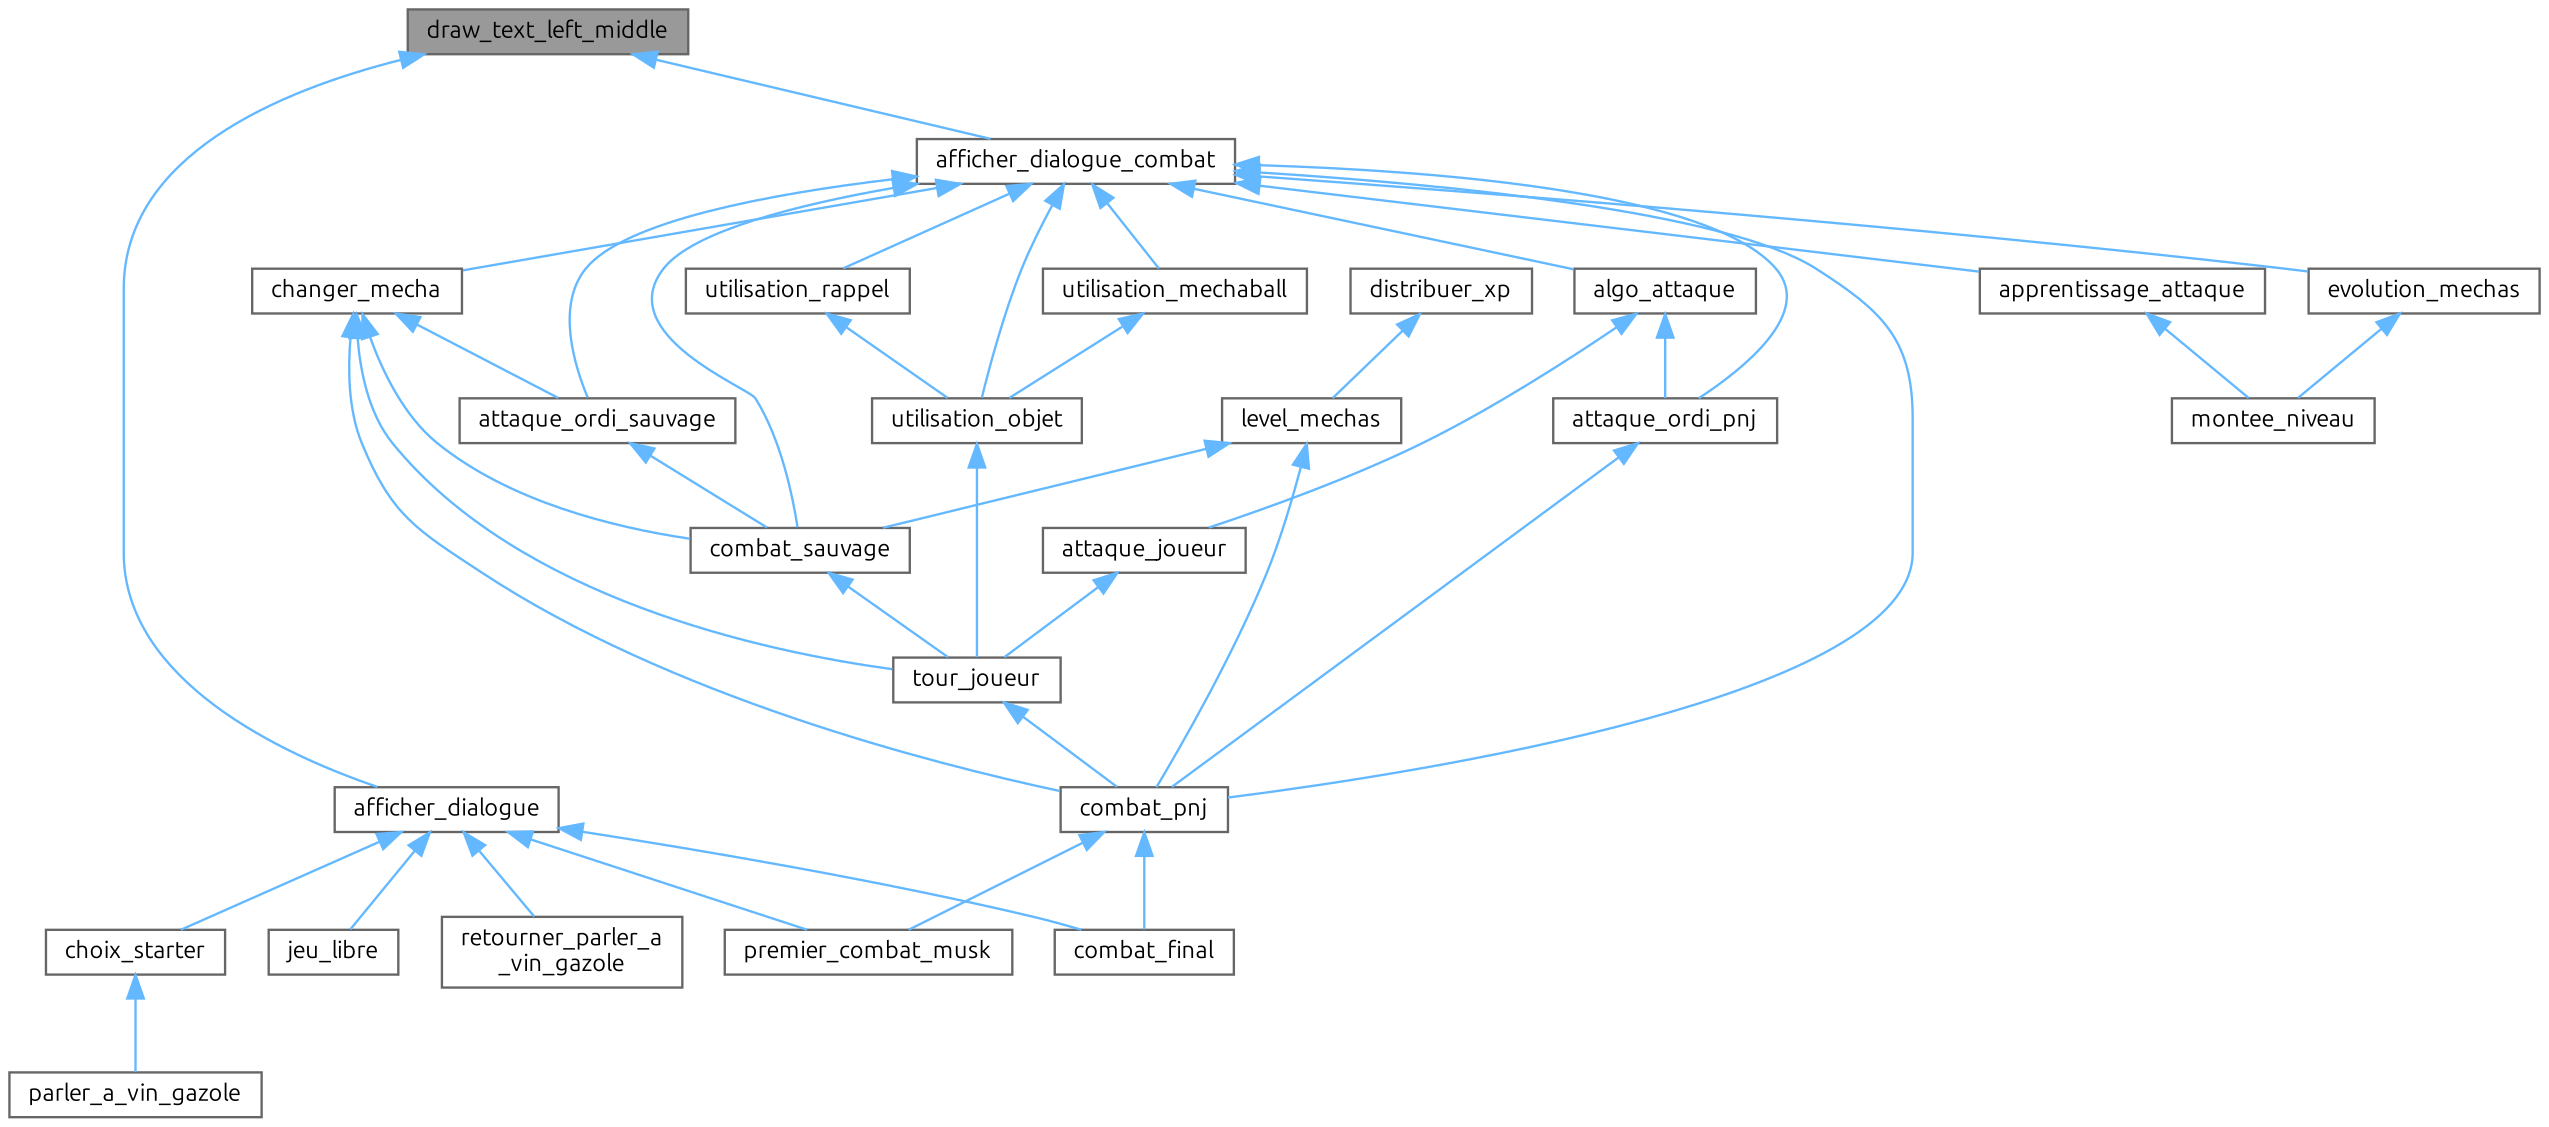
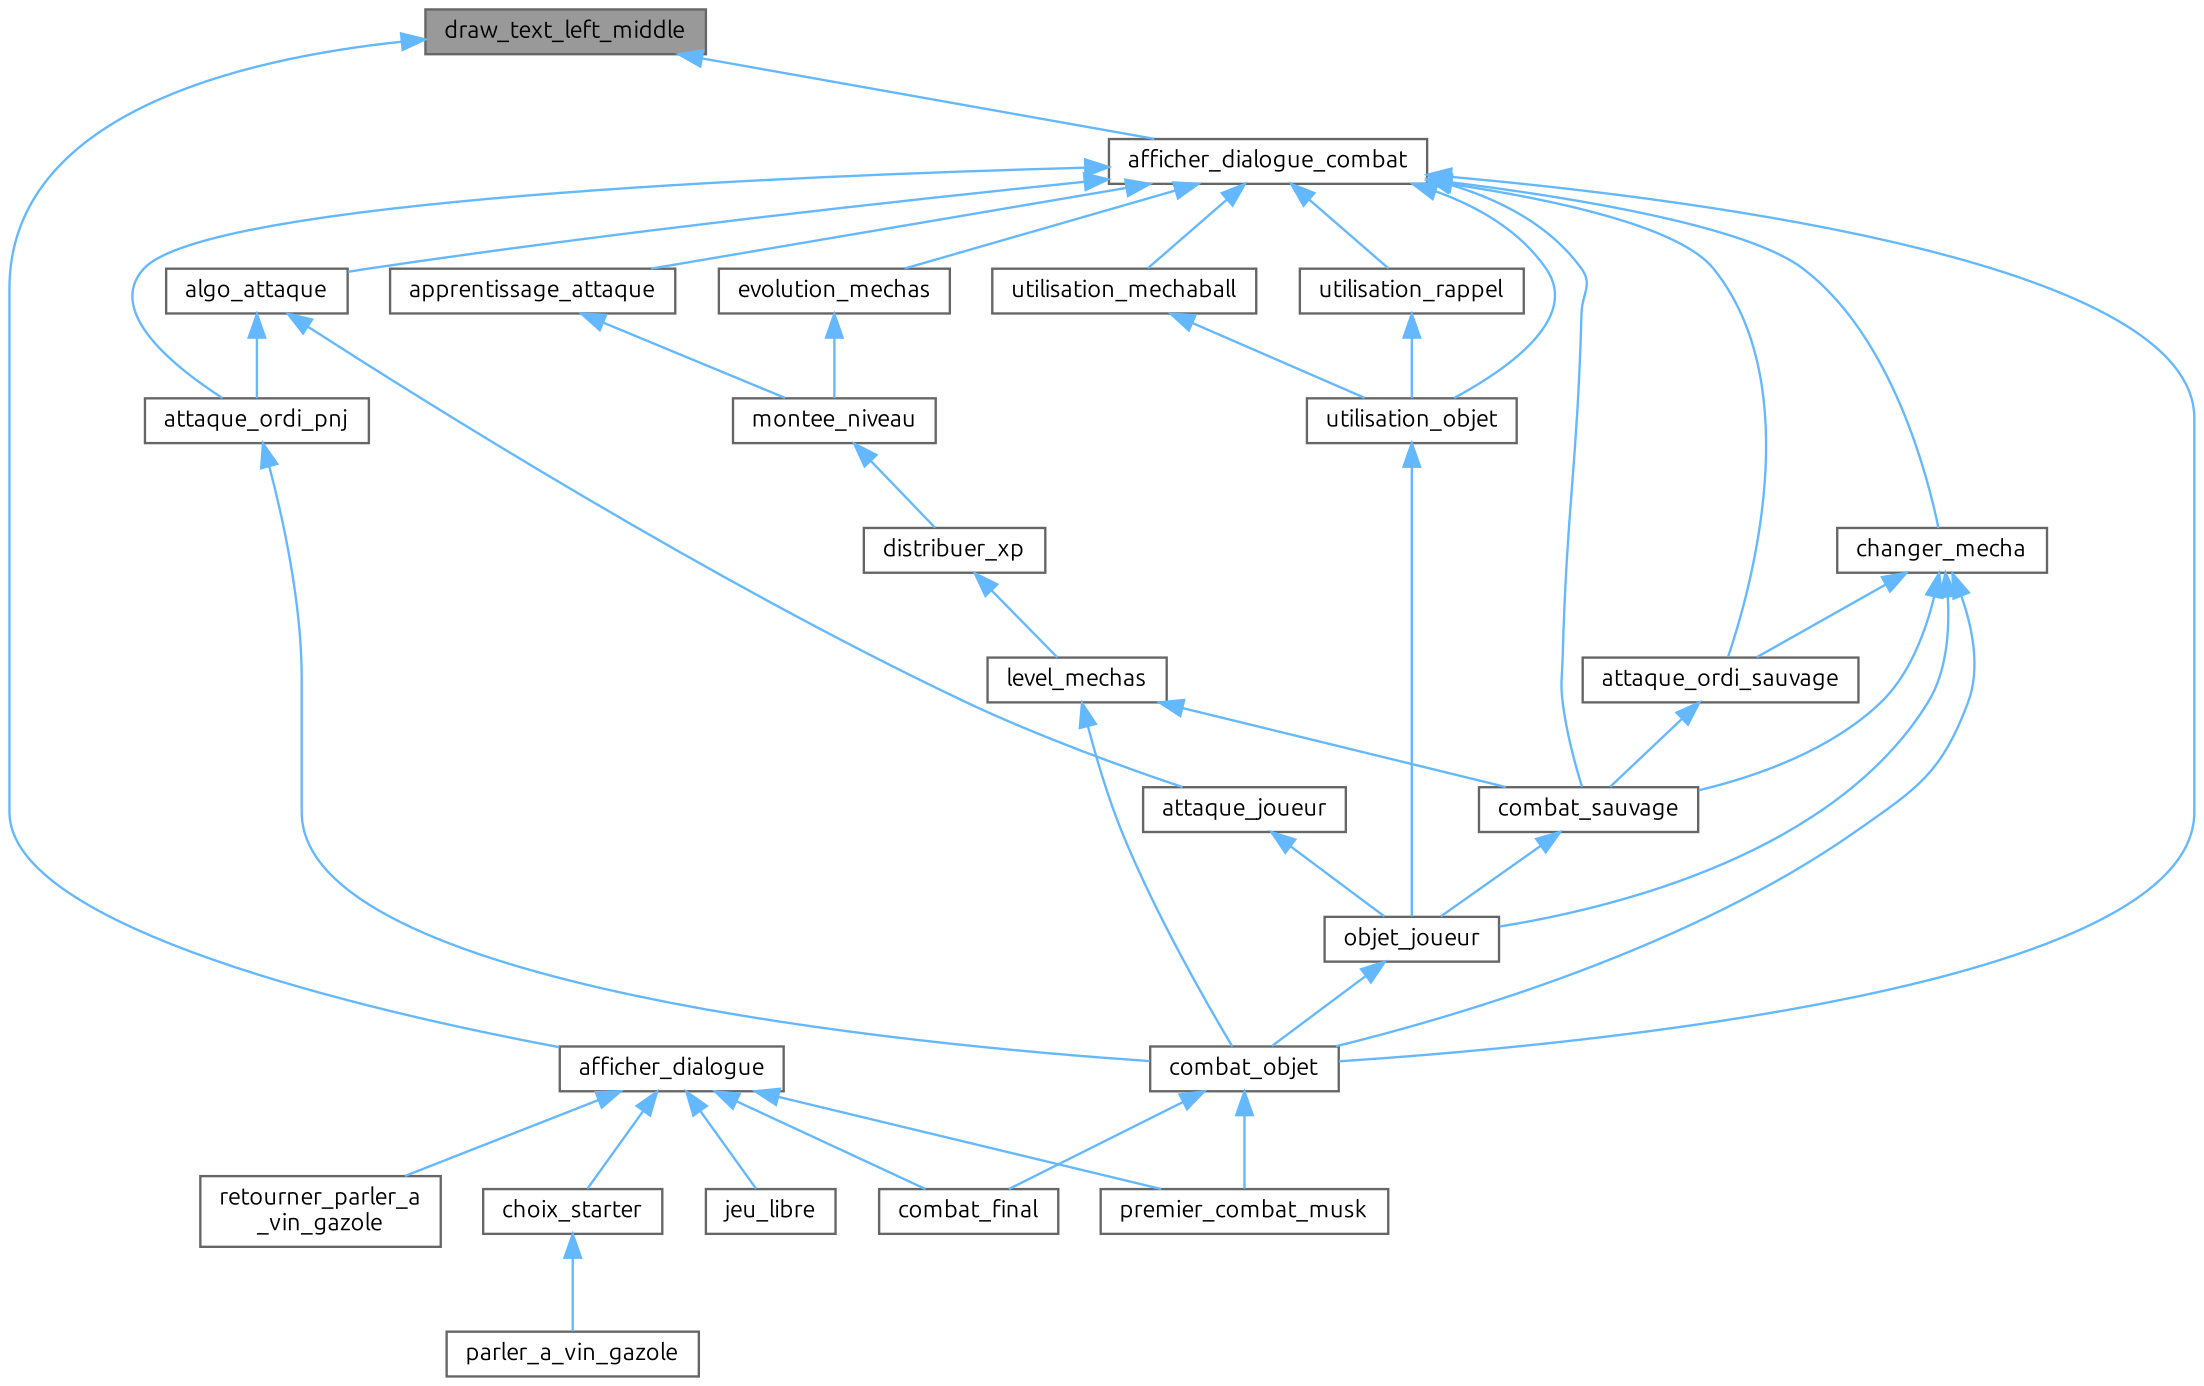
  digraph {
    fontname=Ubuntu
    rankdir=TB
    node [color=grey40 fillcolor=white fontname=Ubuntu fontsize=10 shape=box style=filled]
    edge [color=steelblue1 dir=back fontname=Ubuntu fontsize=10 labelfontname=Helvetica labelfontsize=10 style=solid]
    n1 [color=gray40 fillcolor=grey60 fontcolor=black height=0.2 label=draw_text_left_middle width=0.4]
    n2 [height=0.2 label=afficher_dialogue width=0.4]
    n3 [height=0.2 label=afficher_dialogue_combat width=0.4]
    n4 [height=0.2 label=choix_starter width=0.4]
    n5 [height=0.2 label=combat_final width=0.4]
    n6 [height=0.2 label=jeu_libre width=0.4]
    n7 [height=0.2 label=premier_combat_musk width=0.4]
    n8 [height=0.2 label="retourner_parler_a\l_vin_gazole" width=0.4]
    n9 [height=0.2 label=algo_attaque width=0.4]
-   n10 [height=0.2 label=combat_pnj width=0.4]
+   n10 [height=0.2 label=combat_objet width=0.4]
    n11 [height=0.2 label=combat_sauvage width=0.4]
    n12 [height=0.2 label=attaque_ordi_pnj width=0.4]
    n13 [height=0.2 label=attaque_ordi_sauvage width=0.4]
    n14 [height=0.2 label=apprentissage_attaque width=0.4]
    n15 [height=0.2 label=changer_mecha width=0.4]
    n16 [height=0.2 label=evolution_mechas width=0.4]
    n17 [height=0.2 label=utilisation_objet width=0.4]
    n18 [height=0.2 label=utilisation_mechaball width=0.4]
    n19 [height=0.2 label=utilisation_rappel width=0.4]
    n20 [height=0.2 label=parler_a_vin_gazole width=0.4]
    n21 [height=0.2 label=attaque_joueur width=0.4]
-   n22 [height=0.2 label=tour_joueur width=0.4]
+   n22 [height=0.2 label=objet_joueur width=0.4]
    n23 [height=0.2 label=montee_niveau width=0.4]
    n24 [height=0.2 label=distribuer_xp width=0.4]
    n25 [height=0.2 label=level_mechas width=0.4]
    n1 -> n2
    n1 -> n3
    n2 -> n4
    n2 -> n5
    n2 -> n6
    n2 -> n7
    n2 -> n8
    n3 -> n9
    n3 -> n10
    n3 -> n11
    n3 -> n12
    n3 -> n13
    n3 -> n14
    n3 -> n15
    n3 -> n16
    n3 -> n17
    n3 -> n18
    n3 -> n19
    n4 -> n20
    n9 -> n12
    n9 -> n21
    n10 -> n5
    n10 -> n7
    n11 -> n22
    n12 -> n10
    n13 -> n11
    n14 -> n23
    n15 -> n10
    n15 -> n11
    n15 -> n13
    n15 -> n22
    n16 -> n23
    n17 -> n22
    n18 -> n17
    n19 -> n17
    n21 -> n22
    n22 -> n10
+   n23 -> n24
    n24 -> n25
    n25 -> n10
    n25 -> n11
  }
